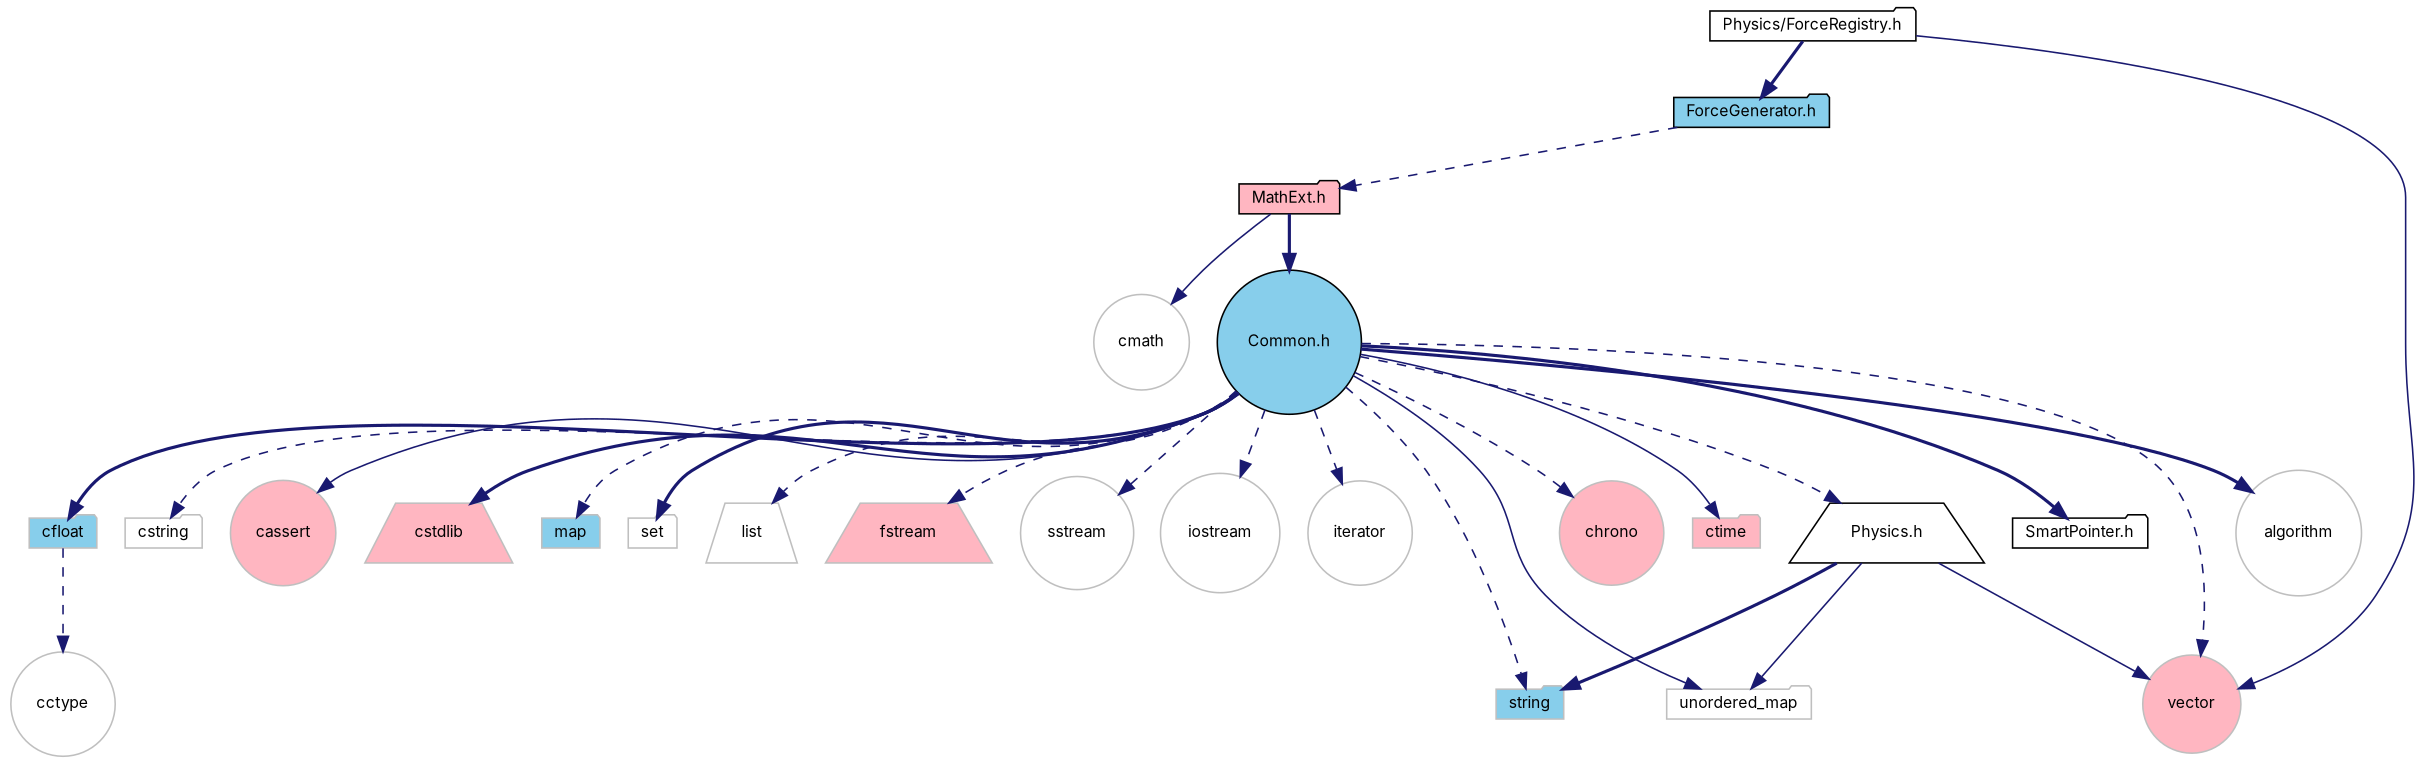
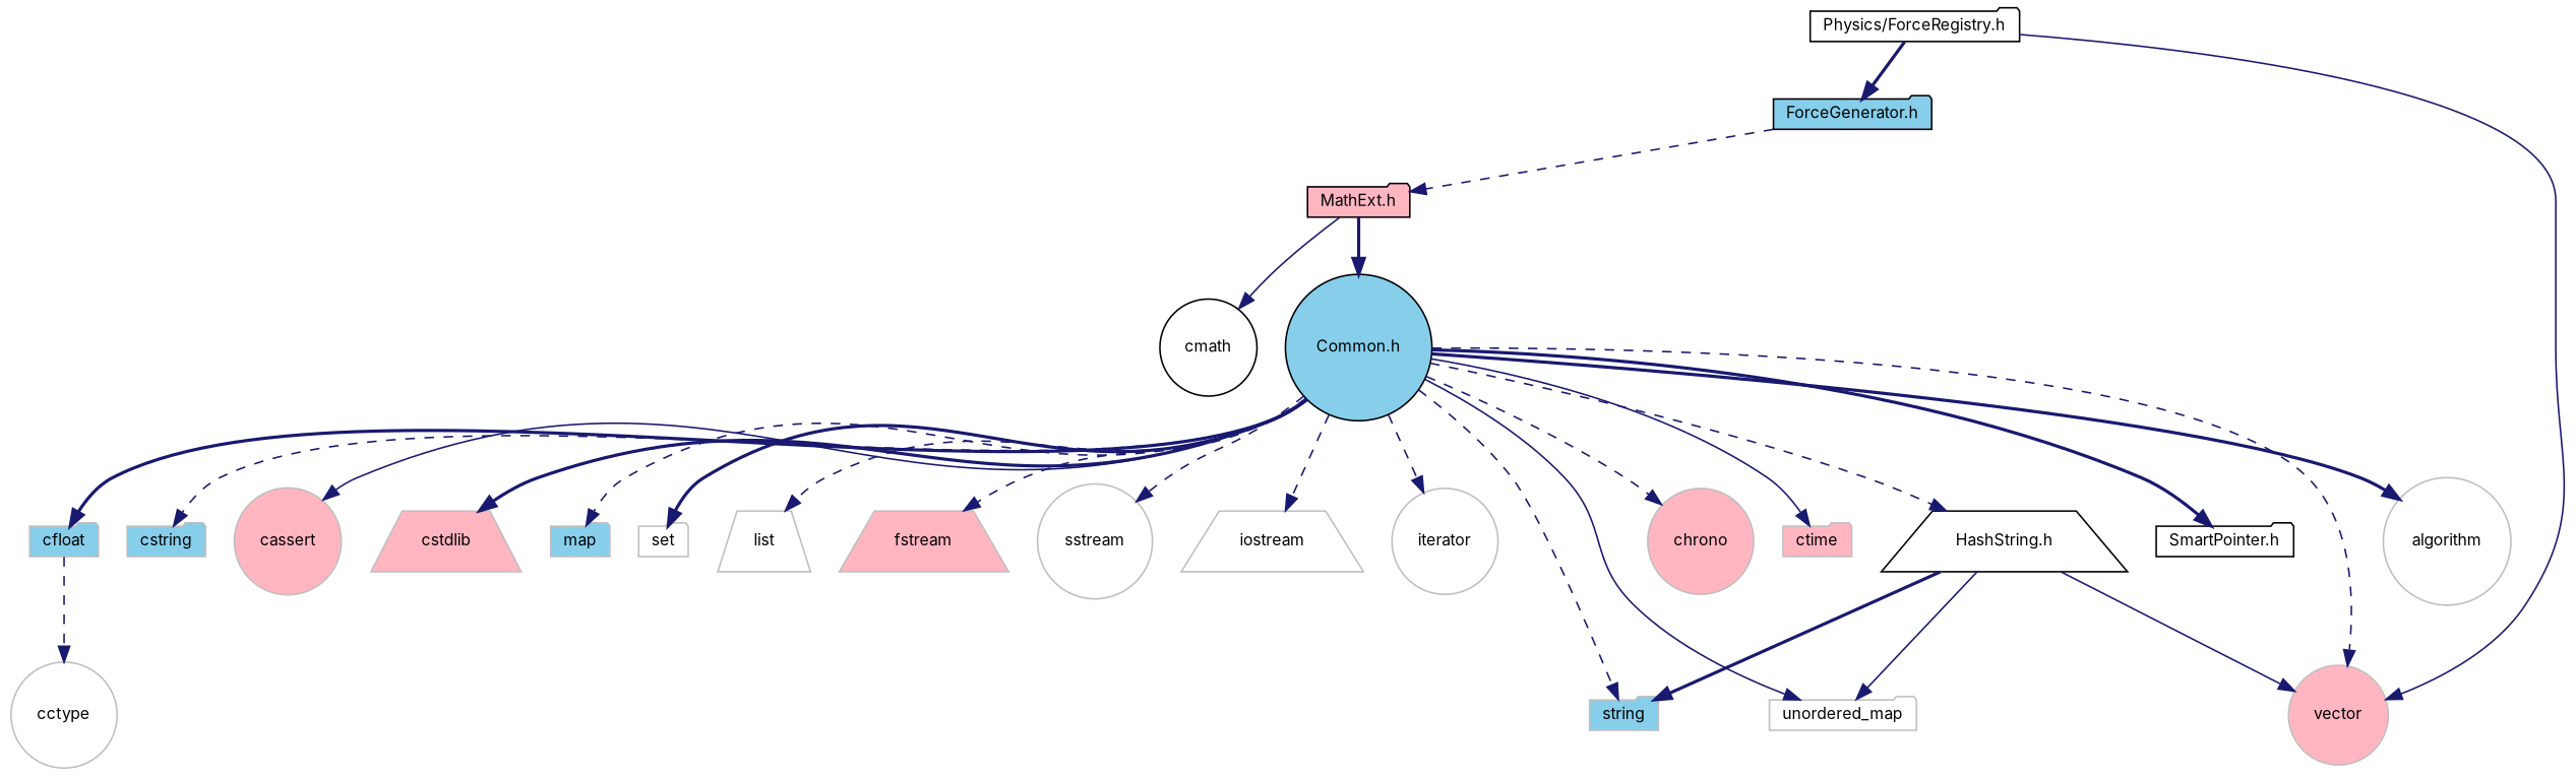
  digraph {
    fontname=Inter
    node [color=grey75 fillcolor=white fontname=Inter fontsize=10 shape=folder style=filled]
    edge [color=midnightblue fontname=Inter fontsize=10 labelfontname=Helvetica labelfontsize=10 style=dashed]
    n1 [color=black fontcolor=black height=0.2 label="Physics/ForceRegistry.h" width=0.4]
    n2 [color=black fillcolor=skyblue height=0.2 label="ForceGenerator.h" width=0.4]
    n3 [fillcolor=lightpink height=0.2 label=vector shape=circle width=0.4]
    n4 [color=black fillcolor=lightpink height=0.2 label="MathExt.h" width=0.4]
-   n5 [height=0.2 label=cmath shape=circle width=0.4]
+   n5 [color=black height=0.2 label=cmath shape=circle width=0.4]
    n6 [color=black fillcolor=skyblue height=0.2 label="Common.h" shape=circle width=0.4]
    n7 [height=0.2 label=algorithm shape=circle width=0.4]
    n8 [fillcolor=skyblue height=0.2 label=string width=0.4]
-   n9 [height=0.2 label=cstring width=0.4]
+   n9 [fillcolor=skyblue height=0.2 label=cstring width=0.4]
    n10 [fillcolor=lightpink height=0.2 label=cassert shape=circle width=0.4]
    n11 [fillcolor=lightpink height=0.2 label=cstdlib shape=trapezium width=0.4]
    n12 [fillcolor=skyblue height=0.2 label=map width=0.4]
    n13 [height=0.2 label=set width=0.4]
    n14 [height=0.2 label=list shape=trapezium width=0.4]
    n15 [fillcolor=lightpink height=0.2 label=fstream shape=trapezium width=0.4]
    n16 [height=0.2 label=sstream shape=circle width=0.4]
-   n17 [height=0.2 label=iostream shape=circle width=0.4]
+   n17 [height=0.2 label=iostream shape=trapezium width=0.4]
    n18 [height=0.2 label=iterator shape=circle width=0.4]
    n19 [fillcolor=skyblue height=0.2 label=cfloat width=0.4]
    n20 [height=0.2 label=unordered_map width=0.4]
    n21 [fillcolor=lightpink height=0.2 label=chrono shape=circle width=0.4]
    n22 [fillcolor=lightpink height=0.2 label=ctime width=0.4]
-   n23 [color=black height=0.2 label="Physics.h" shape=trapezium width=0.4]
+   n23 [color=black height=0.2 label="HashString.h" shape=trapezium width=0.4]
    n24 [color=black height=0.2 label="SmartPointer.h" width=0.4]
    n25 [height=0.2 label=cctype shape=circle width=0.4]
    n1 -> n2 [style=bold]
    n1 -> n3 [style=solid]
    n2 -> n4
    n4 -> n5 [style=solid]
    n4 -> n6 [style=bold]
    n6 -> n3
    n6 -> n7 [style=bold]
    n6 -> n8
    n6 -> n9
    n6 -> n10 [style=solid]
    n6 -> n11 [style=bold]
    n6 -> n12
    n6 -> n13 [style=bold]
    n6 -> n14
    n6 -> n15
    n6 -> n16
    n6 -> n17
    n6 -> n18
    n6 -> n19 [style=bold]
    n6 -> n20 [style=solid]
    n6 -> n21
    n6 -> n22 [style=solid]
    n6 -> n23
    n6 -> n24 [style=bold]
    n19 -> n25
    n23 -> n3 [style=solid]
    n23 -> n8 [style=bold]
    n23 -> n20 [style=solid]
  }
